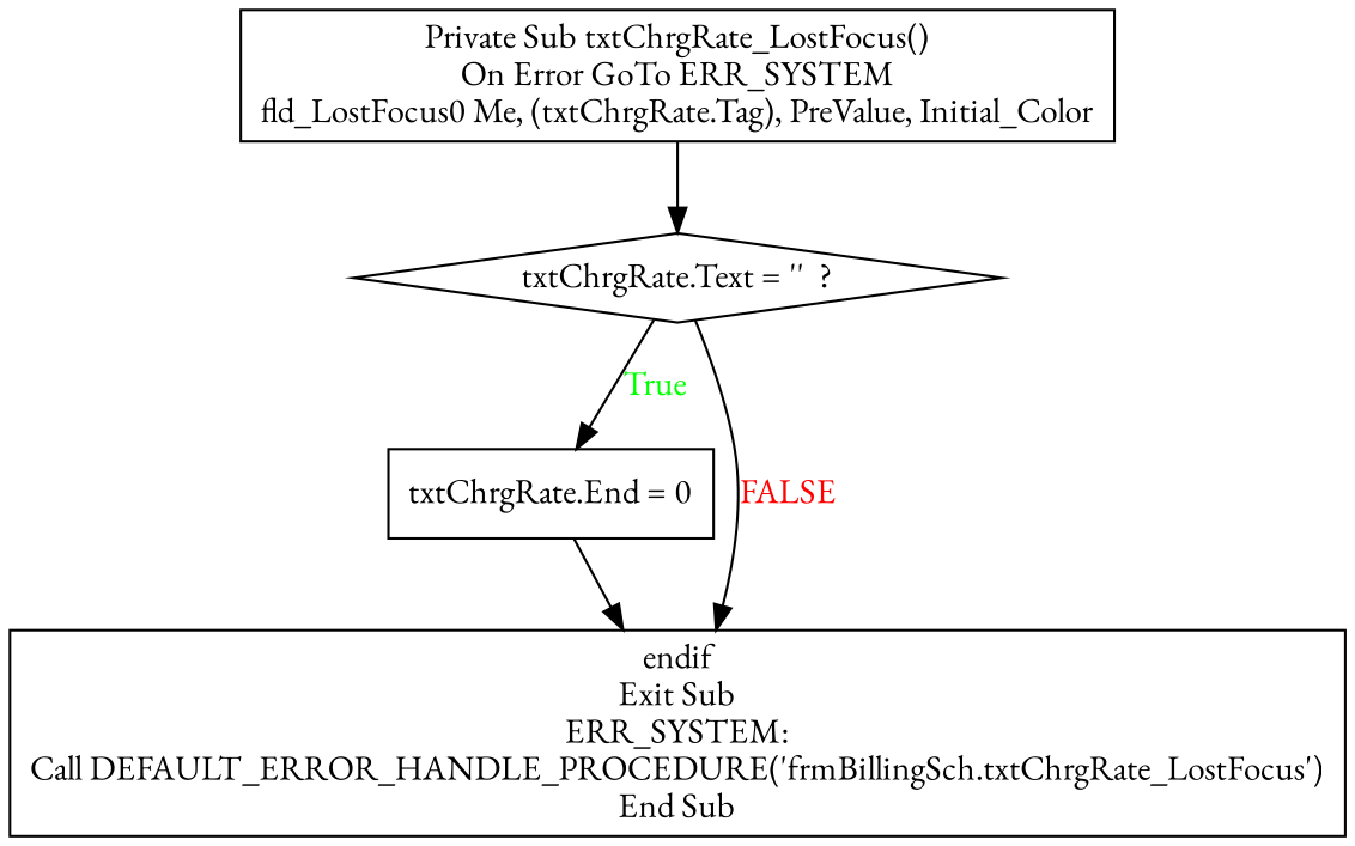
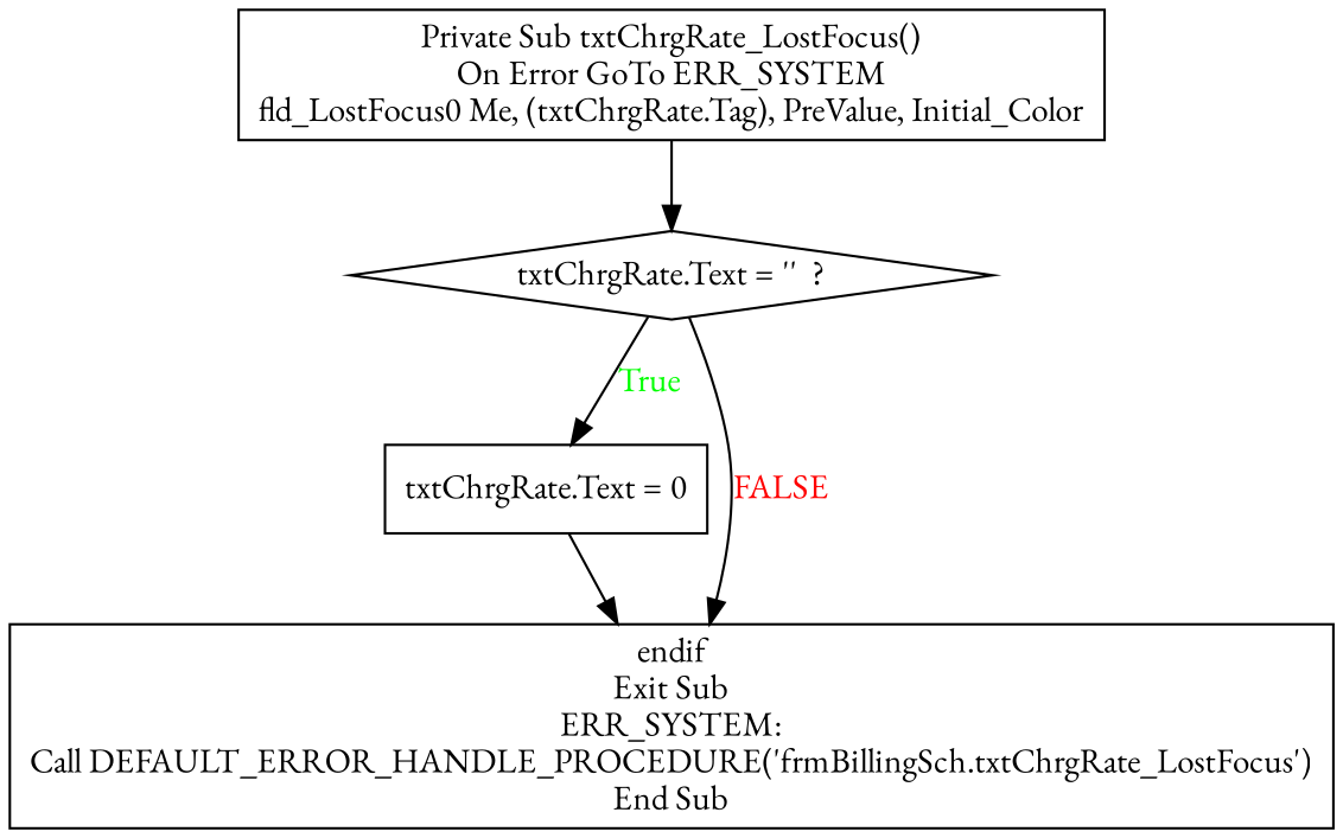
  digraph {
    fontname="EB Garamond"
    node [shape=box fontname="EB Garamond"]
    edge [fontname="EB Garamond"]
    n1 [label="Private Sub txtChrgRate_LostFocus()\nOn Error GoTo ERR_SYSTEM\nfld_LostFocus0 Me, (txtChrgRate.Tag), PreValue, Initial_Color"]
    n2 [label="txtChrgRate.Text = ''  ?" shape=diamond]
-   n3 [label="txtChrgRate.End = 0"]
+   n3 [label="txtChrgRate.Text = 0"]
    n4 [label="endif\nExit Sub\nERR_SYSTEM:\nCall DEFAULT_ERROR_HANDLE_PROCEDURE('frmBillingSch.txtChrgRate_LostFocus')\nEnd Sub"]
    n1 -> n2
    n2 -> n3 [fontcolor=GREEN label=True]
    n2 -> n4 [fontcolor=RED label=FALSE]
    n3 -> n4
  }
